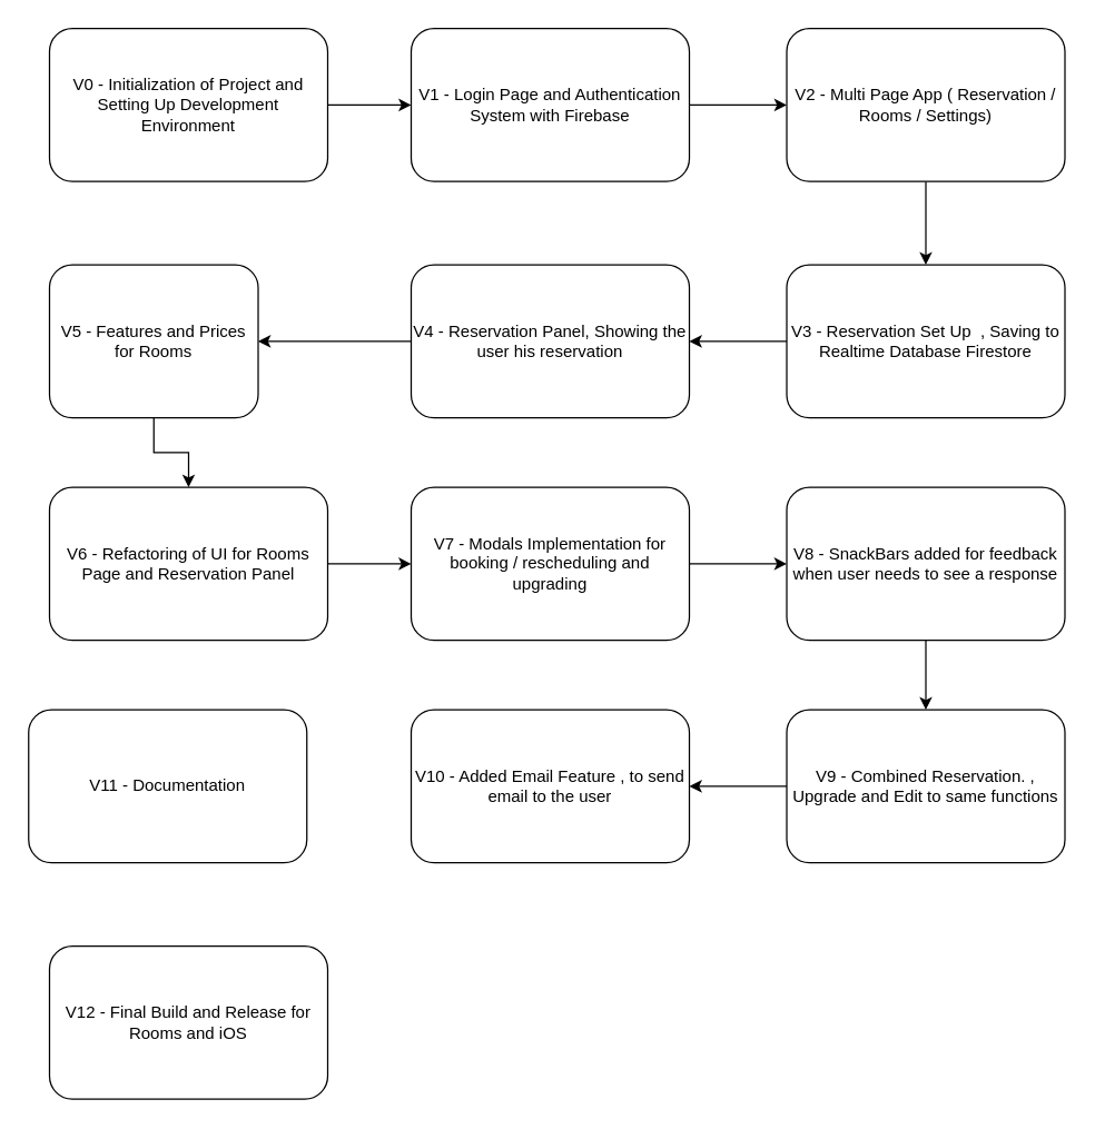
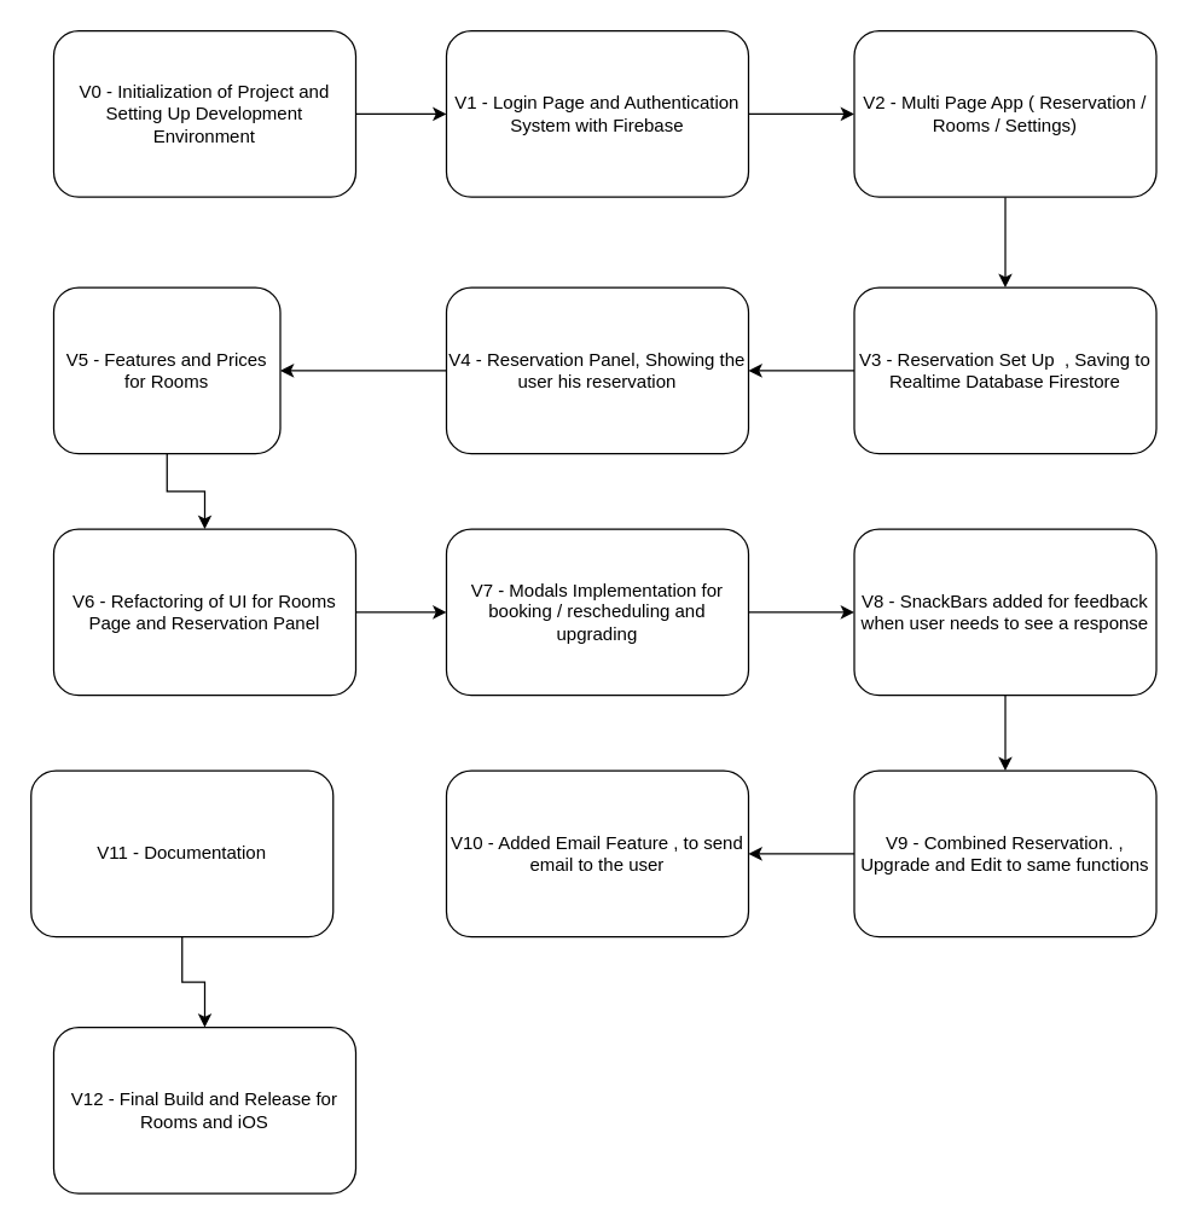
  <mxCell id="0" />
  <mxCell id="1" parent="0" />
  <mxCell id="2" style="edgeStyle=orthogonalEdgeStyle;rounded=0;orthogonalLoop=1;jettySize=auto;html=1;exitX=1;exitY=0.5;exitDx=0;exitDy=0;" edge="1" parent="1" source="3" target="5"><mxGeometry relative="1" as="geometry" /></mxCell>
  <mxCell id="3" value="V0 - Initialization of Project and Setting Up Development Environment" style="rounded=1;whiteSpace=wrap;html=1;" vertex="1" parent="1"><mxGeometry x="35" y="20" width="200" height="110" as="geometry" /></mxCell>
  <mxCell id="4" style="edgeStyle=orthogonalEdgeStyle;rounded=0;orthogonalLoop=1;jettySize=auto;html=1;exitX=1;exitY=0.5;exitDx=0;exitDy=0;entryX=0;entryY=0.5;entryDx=0;entryDy=0;" edge="1" parent="1" source="5" target="7"><mxGeometry relative="1" as="geometry" /></mxCell>
  <mxCell id="5" value="V1 - Login Page and Authentication System with Firebase" style="rounded=1;whiteSpace=wrap;html=1;" vertex="1" parent="1"><mxGeometry x="295" y="20" width="200" height="110" as="geometry" /></mxCell>
  <mxCell id="6" style="edgeStyle=orthogonalEdgeStyle;rounded=0;orthogonalLoop=1;jettySize=auto;html=1;exitX=0.5;exitY=1;exitDx=0;exitDy=0;entryX=0.5;entryY=0;entryDx=0;entryDy=0;" edge="1" parent="1" source="7" target="9"><mxGeometry relative="1" as="geometry" /></mxCell>
  <mxCell id="7" value="V2 - Multi Page App ( Reservation / Rooms / Settings)" style="rounded=1;whiteSpace=wrap;html=1;" vertex="1" parent="1"><mxGeometry x="565" y="20" width="200" height="110" as="geometry" /></mxCell>
  <mxCell id="8" style="edgeStyle=orthogonalEdgeStyle;rounded=0;orthogonalLoop=1;jettySize=auto;html=1;exitX=0;exitY=0.5;exitDx=0;exitDy=0;entryX=1;entryY=0.5;entryDx=0;entryDy=0;" edge="1" parent="1" source="9" target="11"><mxGeometry relative="1" as="geometry" /></mxCell>
  <mxCell id="9" value="V3 - Reservation Set Up&amp;nbsp; , Saving to Realtime Database Firestore" style="rounded=1;whiteSpace=wrap;html=1;" vertex="1" parent="1"><mxGeometry x="565" y="190" width="200" height="110" as="geometry" /></mxCell>
  <mxCell id="10" style="edgeStyle=orthogonalEdgeStyle;rounded=0;orthogonalLoop=1;jettySize=auto;html=1;exitX=0;exitY=0.5;exitDx=0;exitDy=0;entryX=1;entryY=0.5;entryDx=0;entryDy=0;" edge="1" parent="1" source="11" target="13"><mxGeometry relative="1" as="geometry" /></mxCell>
  <mxCell id="11" value="V4 - Reservation Panel, Showing the user his reservation" style="rounded=1;whiteSpace=wrap;html=1;" vertex="1" parent="1"><mxGeometry x="295" y="190" width="200" height="110" as="geometry" /></mxCell>
  <mxCell id="12" style="edgeStyle=orthogonalEdgeStyle;rounded=0;orthogonalLoop=1;jettySize=auto;html=1;exitX=0.5;exitY=1;exitDx=0;exitDy=0;entryX=0.5;entryY=0;entryDx=0;entryDy=0;" edge="1" parent="1" source="13" target="15"><mxGeometry relative="1" as="geometry" /></mxCell>
  <mxCell id="13" value="V5 - Features and Prices for Rooms" style="rounded=1;whiteSpace=wrap;html=1;" vertex="1" parent="1"><mxGeometry x="35" y="190" width="150" height="110" as="geometry" /></mxCell>
  <mxCell id="14" style="edgeStyle=orthogonalEdgeStyle;rounded=0;orthogonalLoop=1;jettySize=auto;html=1;exitX=1;exitY=0.5;exitDx=0;exitDy=0;entryX=0;entryY=0.5;entryDx=0;entryDy=0;" edge="1" parent="1" source="15" target="17"><mxGeometry relative="1" as="geometry" /></mxCell>
  <mxCell id="15" value="V6 - Refactoring of UI for Rooms Page and Reservation Panel" style="rounded=1;whiteSpace=wrap;html=1;" vertex="1" parent="1"><mxGeometry x="35" y="350" width="200" height="110" as="geometry" /></mxCell>
  <mxCell id="16" style="edgeStyle=orthogonalEdgeStyle;rounded=0;orthogonalLoop=1;jettySize=auto;html=1;exitX=1;exitY=0.5;exitDx=0;exitDy=0;entryX=0;entryY=0.5;entryDx=0;entryDy=0;" edge="1" parent="1" source="17" target="19"><mxGeometry relative="1" as="geometry" /></mxCell>
  <mxCell id="17" value="V7 - Modals Implementation for booking / rescheduling and upgrading" style="rounded=1;whiteSpace=wrap;html=1;" vertex="1" parent="1"><mxGeometry x="295" y="350" width="200" height="110" as="geometry" /></mxCell>
  <mxCell id="18" style="edgeStyle=orthogonalEdgeStyle;rounded=0;orthogonalLoop=1;jettySize=auto;html=1;exitX=0.5;exitY=1;exitDx=0;exitDy=0;entryX=0.5;entryY=0;entryDx=0;entryDy=0;" edge="1" parent="1" source="19" target="21"><mxGeometry relative="1" as="geometry" /></mxCell>
  <mxCell id="19" value="V8 - SnackBars added for feedback when user needs to see a response" style="rounded=1;whiteSpace=wrap;html=1;" vertex="1" parent="1"><mxGeometry x="565" y="350" width="200" height="110" as="geometry" /></mxCell>
  <mxCell id="20" style="edgeStyle=orthogonalEdgeStyle;rounded=0;orthogonalLoop=1;jettySize=auto;html=1;exitX=0;exitY=0.5;exitDx=0;exitDy=0;entryX=1;entryY=0.5;entryDx=0;entryDy=0;" edge="1" parent="1" source="21" target="22"><mxGeometry relative="1" as="geometry" /></mxCell>
  <mxCell id="21" value="V9 - Combined Reservation. , Upgrade and Edit to same functions" style="rounded=1;whiteSpace=wrap;html=1;" vertex="1" parent="1"><mxGeometry x="565" y="510" width="200" height="110" as="geometry" /></mxCell>
  <mxCell id="22" value="V10 - Added Email Feature , to send email to the user" style="rounded=1;whiteSpace=wrap;html=1;" vertex="1" parent="1"><mxGeometry x="295" y="510" width="200" height="110" as="geometry" /></mxCell>
+ <mxCell id="23" style="edgeStyle=orthogonalEdgeStyle;rounded=0;orthogonalLoop=1;jettySize=auto;html=1;exitX=0.5;exitY=1;exitDx=0;exitDy=0;entryX=0.5;entryY=0;entryDx=0;entryDy=0;" edge="1" parent="1" source="24" target="25"><mxGeometry relative="1" as="geometry" /></mxCell>
  <mxCell id="24" value="V11 - Documentation" style="rounded=1;whiteSpace=wrap;html=1;" vertex="1" parent="1"><mxGeometry x="20" y="510" width="200" height="110" as="geometry" /></mxCell>
  <mxCell id="25" value="V12 - Final Build and Release for Rooms and iOS" style="rounded=1;whiteSpace=wrap;html=1;" vertex="1" parent="1"><mxGeometry x="35" y="680" width="200" height="110" as="geometry" /></mxCell>
